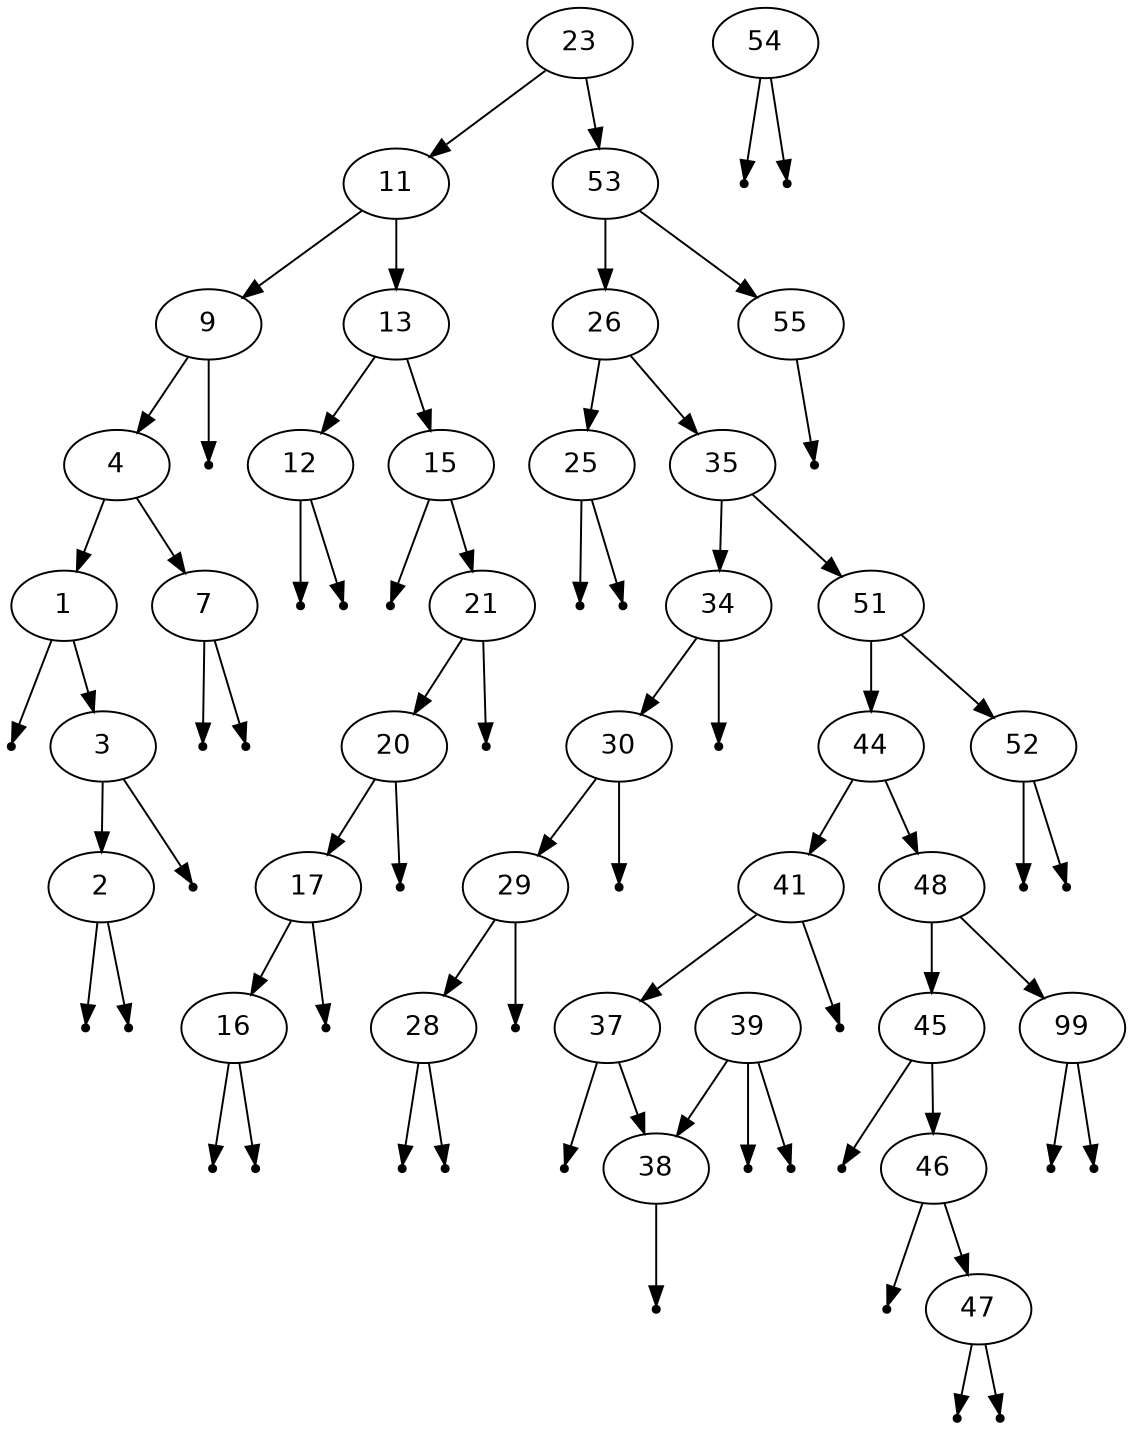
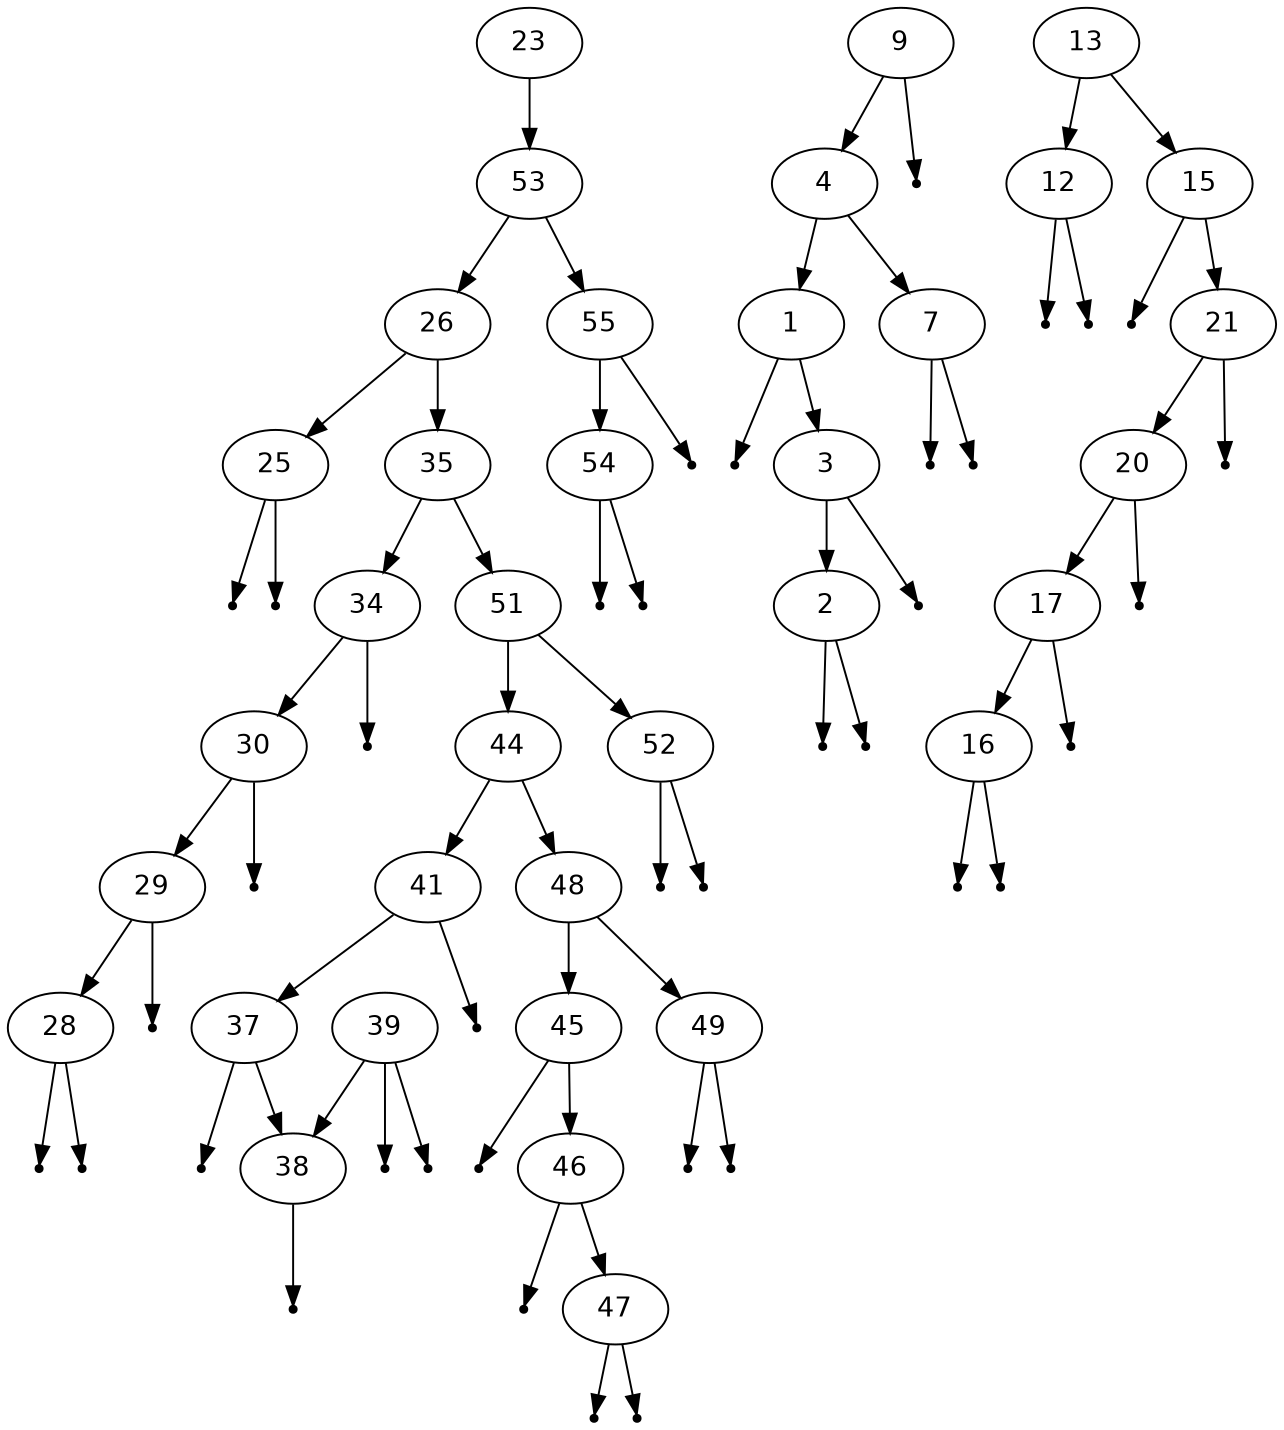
  digraph {
    node [fontname=Helvetica shape=point]
    23 [shape=""]
-   11 [shape=""]
    53 [shape=""]
    9 [shape=""]
    13 [shape=""]
    26 [shape=""]
    55 [shape=""]
    4 [shape=""]
    null1
    12 [shape=""]
    15 [shape=""]
    25 [shape=""]
    35 [shape=""]
    54 [shape=""]
    null36
    1 [shape=""]
    7 [shape=""]
    null8
    null9
    null10
    21 [shape=""]
    null2
    3 [shape=""]
    null6
    null7
    2 [shape=""]
    null3
    null4
    null5
    20 [shape=""]
    null11
    17 [shape=""]
    null12
    16 [shape=""]
    null13
    null14
    null15
    null16
    null17
    34 [shape=""]
    51 [shape=""]
    null37
    null38
    30 [shape=""]
    null18
    44 [shape=""]
    52 [shape=""]
    29 [shape=""]
    null19
    41 [shape=""]
    48 [shape=""]
    null34
    null35
    28 [shape=""]
    null20
    null21
    null22
    37 [shape=""]
    null23
    45 [shape=""]
-   49 [label=99 shape=""]
+   49 [shape=""]
    null24
    38 [shape=""]
    null28
    46 [shape=""]
    null32
    null33
    null25
    39 [shape=""]
    null26
    null27
    null29
    47 [shape=""]
    null30
    null31
-   23 -> 11
    23 -> 53
-   11 -> 9
-   11 -> 13
    53 -> 26
    53 -> 55
    9 -> 4
    9 -> null1
    13 -> 12
    13 -> 15
    26 -> 25
    26 -> 35
+   55 -> 54
    55 -> null36
    4 -> 1
    4 -> 7
    12 -> null8
    12 -> null9
    15 -> null10
    15 -> 21
    25 -> null16
    25 -> null17
    35 -> 34
    35 -> 51
    54 -> null37
    54 -> null38
    1 -> null2
    1 -> 3
    7 -> null6
    7 -> null7
    21 -> 20
    21 -> null11
    3 -> 2
    3 -> null3
    2 -> null4
    2 -> null5
    20 -> 17
    20 -> null12
    17 -> 16
    17 -> null13
    16 -> null14
    16 -> null15
    34 -> 30
    34 -> null18
    51 -> 44
    51 -> 52
    30 -> 29
    30 -> null19
    44 -> 41
    44 -> 48
    52 -> null34
    52 -> null35
    29 -> 28
    29 -> null20
    41 -> 37
    41 -> null23
    48 -> 45
    48 -> 49
    28 -> null21
    28 -> null22
    37 -> null24
    37 -> 38
    45 -> null28
    45 -> 46
    49 -> null32
    49 -> null33
    38 -> null25
    46 -> null29
    46 -> 47
    39 -> 38
    39 -> null26
    39 -> null27
    47 -> null30
    47 -> null31
  }
